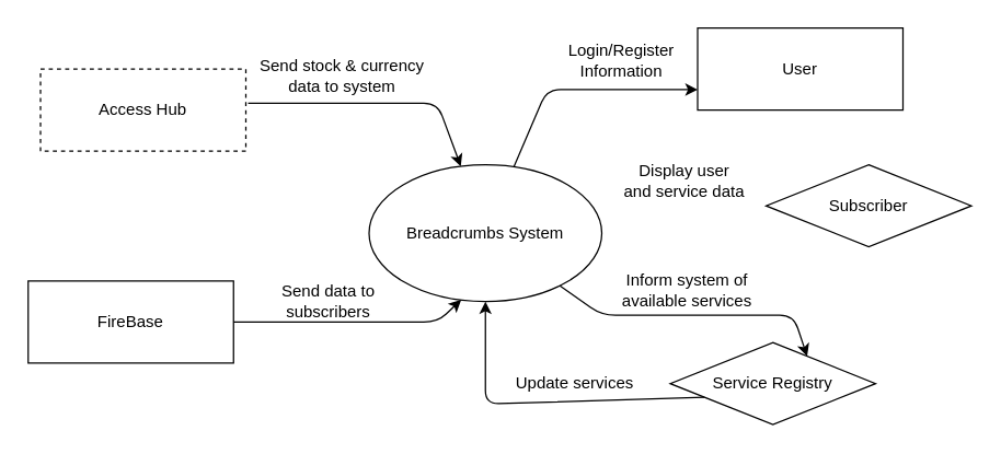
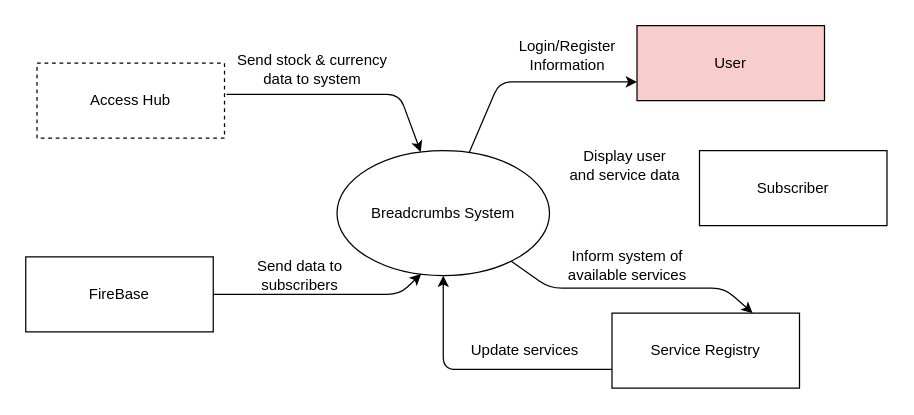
  <mxCell id="0" />
  <mxCell id="1" parent="0" />
  <mxCell id="2" value="Breadcrumbs System" style="ellipse;whiteSpace=wrap;html=1;" parent="1" vertex="1"><mxGeometry x="269" y="120" width="170" height="100" as="geometry" /></mxCell>
- <mxCell id="3" value="Subscriber" style="rhombus;whiteSpace=wrap;html=1;" parent="1" vertex="1"><mxGeometry x="559" y="120" width="150" height="60" as="geometry" /></mxCell>
- <mxCell id="4" value="User" style="rounded=0;whiteSpace=wrap;html=1;" parent="1" vertex="1"><mxGeometry x="509" y="20" width="150" height="60" as="geometry" /></mxCell>
+ <mxCell id="3" value="Subscriber" style="rounded=0;whiteSpace=wrap;html=1;" parent="1" vertex="1"><mxGeometry x="559" y="120" width="150" height="60" as="geometry" /></mxCell>
+ <mxCell id="4" value="User" style="rounded=0;whiteSpace=wrap;html=1;fillColor=#f8cecc;" parent="1" vertex="1"><mxGeometry x="509" y="20" width="150" height="60" as="geometry" /></mxCell>
  <mxCell id="5" value="Access Hub" style="rounded=0;whiteSpace=wrap;html=1;dashed=1;" parent="1" vertex="1"><mxGeometry x="29" y="50" width="150" height="60" as="geometry" /></mxCell>
  <mxCell id="6" value="FireBase" style="rounded=0;whiteSpace=wrap;html=1;" parent="1" vertex="1"><mxGeometry x="20" y="205" width="150" height="60" as="geometry" /></mxCell>
  <mxCell id="7" value="Display user &lt;br&gt;and service data" style="text;html=1;align=center;verticalAlign=middle;resizable=0;points=[];autosize=1;rotation=0;" parent="1" vertex="1"><mxGeometry x="449" y="117" width="100" height="30" as="geometry" /></mxCell>
  <mxCell id="8" value="" style="endArrow=classic;html=1;entryX=0;entryY=0.75;entryDx=0;entryDy=0;" parent="1" source="2" target="4" edge="1"><mxGeometry width="50" height="50" relative="1" as="geometry"><mxPoint x="429" y="120" as="sourcePoint" /><mxPoint x="479" y="70" as="targetPoint" /><Array as="points"><mxPoint x="399" y="65" /></Array></mxGeometry></mxCell>
  <mxCell id="9" value="Login/Register&lt;br&gt;Information" style="text;html=1;align=center;verticalAlign=middle;resizable=0;points=[];autosize=1;rotation=0;" parent="1" vertex="1"><mxGeometry x="408" y="29" width="90" height="30" as="geometry" /></mxCell>
  <mxCell id="10" value="" style="endArrow=classic;html=1;exitX=1.011;exitY=0.417;exitDx=0;exitDy=0;exitPerimeter=0;" parent="1" source="5" target="2" edge="1"><mxGeometry width="50" height="50" relative="1" as="geometry"><mxPoint x="169" y="80" as="sourcePoint" /><mxPoint x="219" y="30" as="targetPoint" /><Array as="points"><mxPoint x="319" y="75" /></Array></mxGeometry></mxCell>
  <mxCell id="11" value="Send stock &amp;amp; currency &lt;br&gt;data to system" style="text;html=1;align=center;verticalAlign=middle;resizable=0;points=[];autosize=1;rotation=0;" parent="1" vertex="1"><mxGeometry x="179" y="40" width="140" height="30" as="geometry" /></mxCell>
  <mxCell id="12" value="" style="endArrow=classic;html=1;entryX=0.396;entryY=0.988;entryDx=0;entryDy=0;exitX=1;exitY=0.5;exitDx=0;exitDy=0;entryPerimeter=0;" parent="1" source="6" target="2" edge="1"><mxGeometry width="50" height="50" relative="1" as="geometry"><mxPoint x="179" y="230" as="sourcePoint" /><mxPoint x="229" y="180" as="targetPoint" /><Array as="points"><mxPoint x="319" y="235" /></Array></mxGeometry></mxCell>
  <mxCell id="13" value="Send data to &lt;br&gt;subscribers" style="text;html=1;align=center;verticalAlign=middle;resizable=0;points=[];autosize=1;" parent="1" vertex="1"><mxGeometry x="199" y="205" width="80" height="30" as="geometry" /></mxCell>
- <mxCell id="14" value="Service Registry" style="rhombus;whiteSpace=wrap;html=1;" vertex="1" parent="1"><mxGeometry x="489" y="250" width="150" height="60" as="geometry" /></mxCell>
+ <mxCell id="14" value="Service Registry" style="rounded=0;whiteSpace=wrap;html=1;" vertex="1" parent="1"><mxGeometry x="489" y="250" width="150" height="60" as="geometry" /></mxCell>
  <mxCell id="15" value="" style="endArrow=classic;html=1;entryX=0.75;entryY=0;entryDx=0;entryDy=0;" edge="1" parent="1" source="2" target="14"><mxGeometry width="50" height="50" relative="1" as="geometry"><mxPoint x="429" y="230" as="sourcePoint" /><mxPoint x="549" y="210" as="targetPoint" /><Array as="points"><mxPoint x="439" y="230" /><mxPoint x="579" y="230" /></Array></mxGeometry></mxCell>
  <mxCell id="16" value="Inform system of &lt;br&gt;available services" style="text;html=1;align=center;verticalAlign=middle;resizable=0;points=[];autosize=1;rotation=0;" vertex="1" parent="1"><mxGeometry x="446" y="197" width="110" height="30" as="geometry" /></mxCell>
  <mxCell id="17" value="" style="endArrow=classic;html=1;entryX=0.5;entryY=1;entryDx=0;entryDy=0;exitX=0;exitY=0.75;exitDx=0;exitDy=0;" edge="1" parent="1" source="14" target="2"><mxGeometry width="50" height="50" relative="1" as="geometry"><mxPoint x="195" y="245" as="sourcePoint" /><mxPoint x="346.32" y="228.8" as="targetPoint" /><Array as="points"><mxPoint x="354" y="295" /></Array></mxGeometry></mxCell>
  <mxCell id="18" value="Update services" style="text;html=1;align=center;verticalAlign=middle;resizable=0;points=[];autosize=1;rotation=0;" vertex="1" parent="1"><mxGeometry x="369" y="270" width="100" height="20" as="geometry" /></mxCell>
